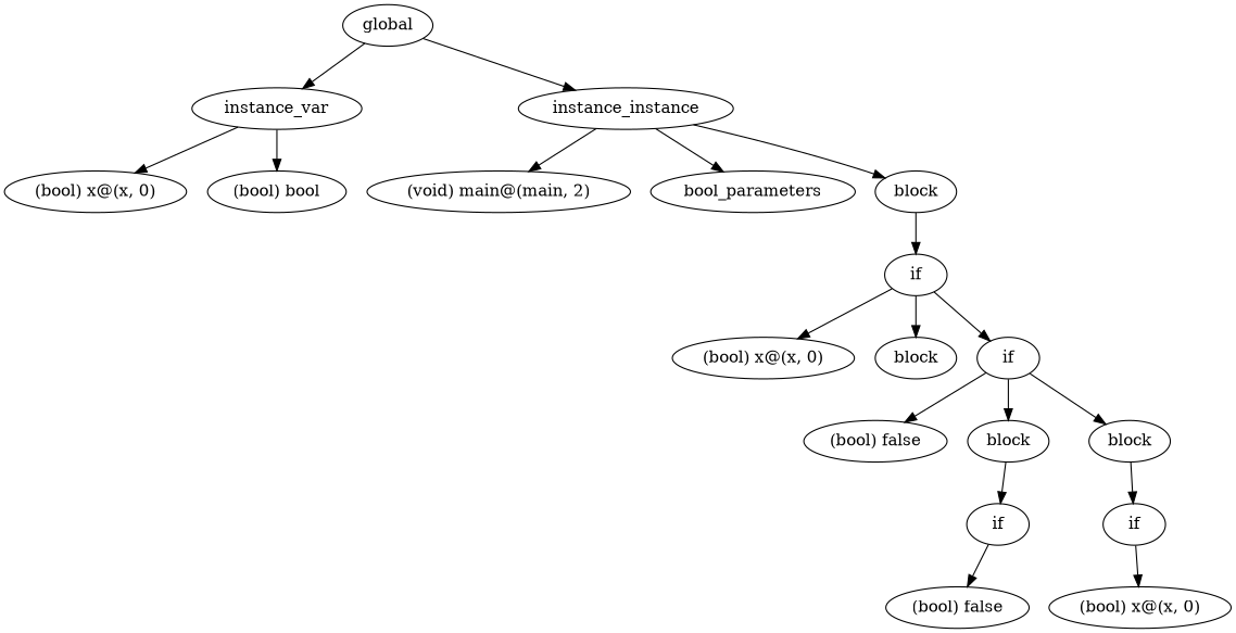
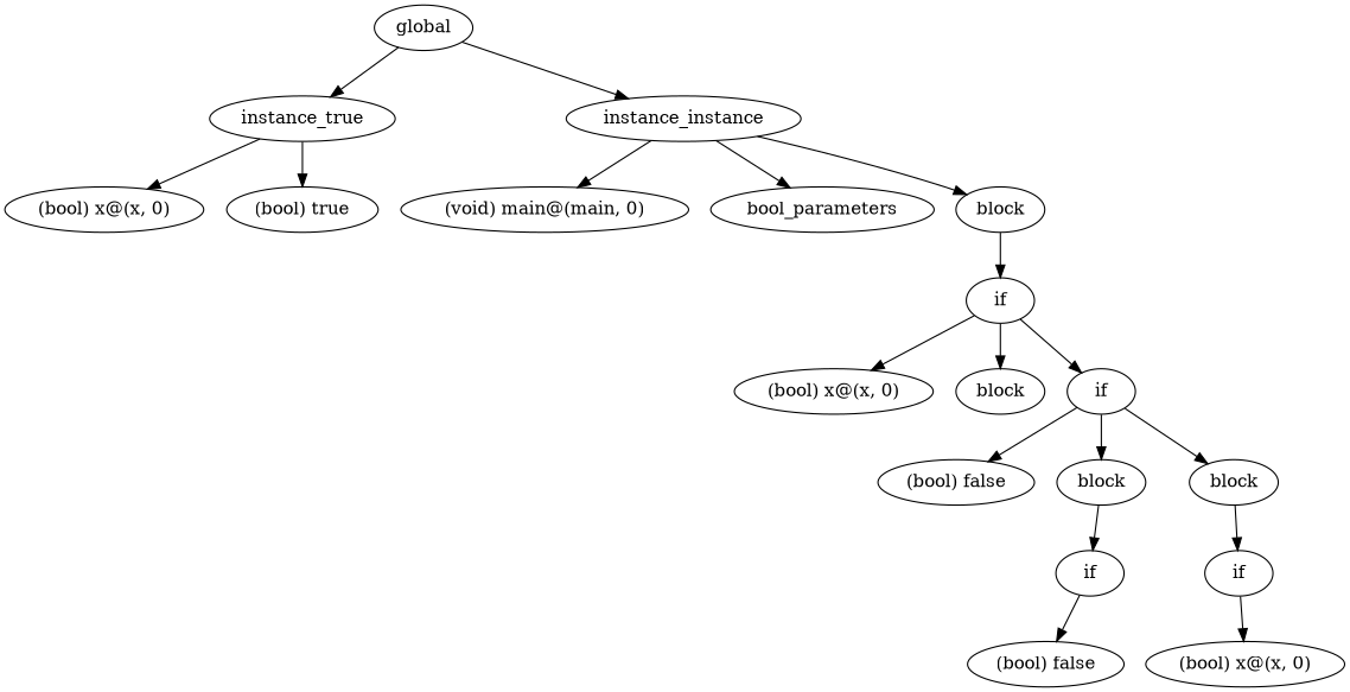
  digraph {
    ordering=out
    n1 [label=global]
-   n2 [label=instance_var]
+   n2 [label=instance_true]
    n3 [label=instance_instance]
    n4 [label="(bool) x@(x, 0)"]
-   n5 [label="(bool) bool"]
-   n6 [label="(void) main@(main, 2)"]
+   n5 [label="(bool) true"]
+   n6 [label="(void) main@(main, 0)"]
    n7 [label=bool_parameters]
    n8 [label=block]
    n9 [label=if]
    n10 [label="(bool) x@(x, 0)"]
    n11 [label=block]
    n12 [label=if]
    n13 [label="(bool) false"]
    n14 [label=block]
    n15 [label=block]
    n16 [label=if]
    n17 [label=if]
    n18 [label="(bool) false"]
    n19 [label="(bool) x@(x, 0)"]
    n1 -> n2
    n1 -> n3
    n2 -> n4
    n2 -> n5
    n3 -> n6
    n3 -> n7
    n3 -> n8
    n8 -> n9
    n9 -> n10
    n9 -> n11
    n9 -> n12
    n12 -> n13
    n12 -> n14
    n12 -> n15
    n14 -> n16
    n15 -> n17
    n16 -> n18
    n17 -> n19
  }
